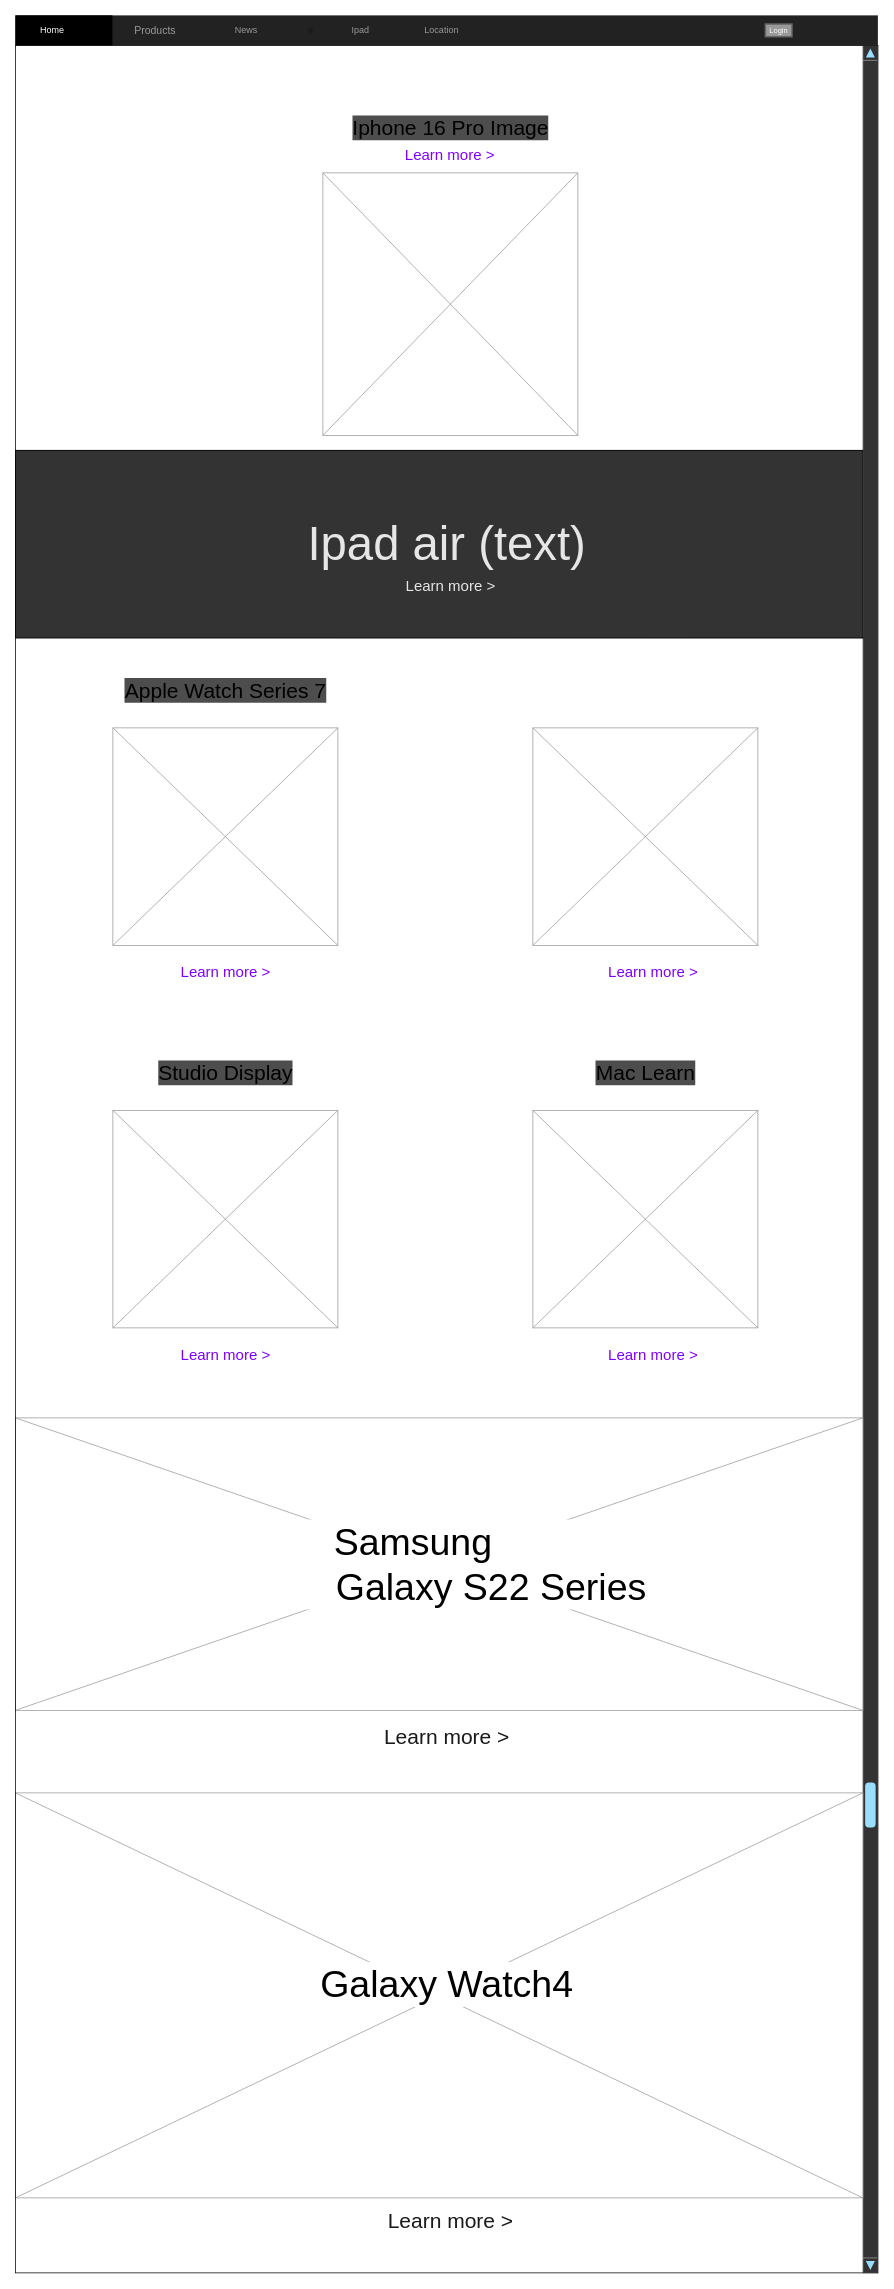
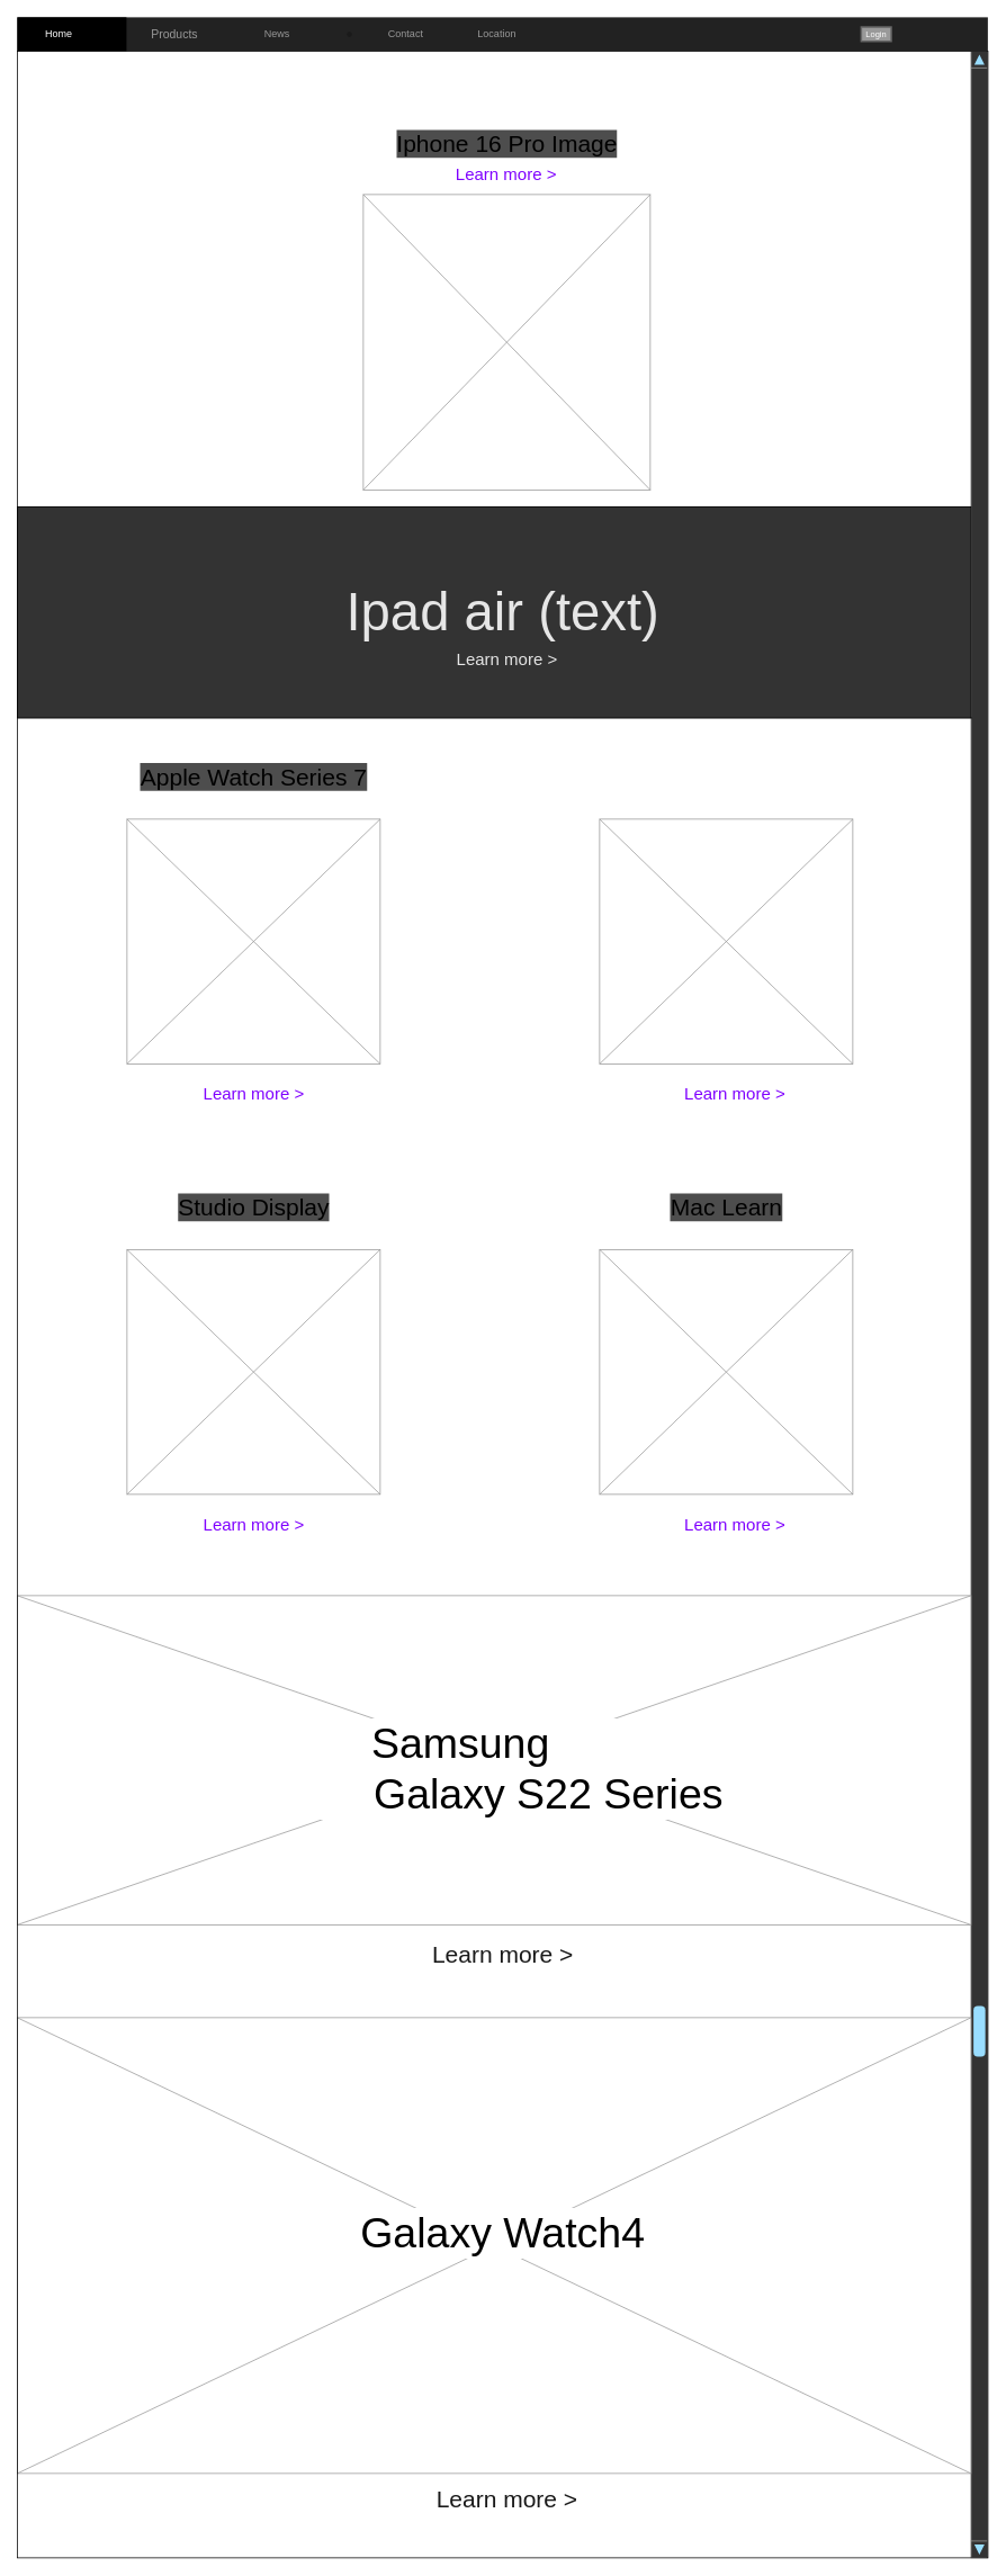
  <mxCell id="0" style=";html=1;" />
  <mxCell id="1" style=";html=1;" parent="0" />
  <mxCell id="2" value="" style="html=1;shadow=0;dashed=0;shape=mxgraph.bootstrap.rect;fillColor=#222222;strokeColor=none;whiteSpace=wrap;rounded=0;fontSize=12;fontColor=#000000;align=center;" parent="1" vertex="1"><mxGeometry x="20" y="20" width="1150" height="40" as="geometry" /></mxCell>
  <mxCell id="3" value="Products" style="html=1;shadow=0;dashed=0;fillColor=none;strokeColor=none;shape=mxgraph.bootstrap.rect;fontColor=#999999;fontSize=14;whiteSpace=wrap;" parent="2" vertex="1"><mxGeometry x="129.38" width="115" height="40" as="geometry" /></mxCell>
  <mxCell id="4" value="News" style="html=1;shadow=0;dashed=0;fillColor=none;strokeColor=none;shape=mxgraph.bootstrap.rect;fontColor=#999999;spacingRight=30;whiteSpace=wrap;" parent="2" vertex="1"><mxGeometry x="244.375" width="158.125" height="40" as="geometry" /></mxCell>
  <mxCell id="5" value="" style="html=1;shadow=0;dashed=0;shape=mxgraph.bootstrap.rrect;rSize=8;fillColor=#1A1A1A;strokeColor=none;fontColor=#ffffff;whiteSpace=wrap;" parent="4" vertex="1"><mxGeometry x="1" y="0.5" width="6" height="6.5" relative="1" as="geometry"><mxPoint x="-12" y="-3" as="offset" /></mxGeometry></mxCell>
- <mxCell id="6" value="Ipad" style="html=1;shadow=0;dashed=0;fillColor=none;strokeColor=none;shape=mxgraph.bootstrap.rect;fontColor=#999999;whiteSpace=wrap;" parent="2" vertex="1"><mxGeometry x="402.5" width="115" height="40" as="geometry" /></mxCell>
+ <mxCell id="6" value="Contact" style="html=1;shadow=0;dashed=0;fillColor=none;strokeColor=none;shape=mxgraph.bootstrap.rect;fontColor=#999999;whiteSpace=wrap;" parent="2" vertex="1"><mxGeometry x="402.5" width="115" height="40" as="geometry" /></mxCell>
  <mxCell id="7" value="Location" style="html=1;shadow=0;dashed=0;fillColor=none;strokeColor=none;shape=mxgraph.bootstrap.rect;fontColor=#999999;whiteSpace=wrap;" parent="2" vertex="1"><mxGeometry x="517.5" width="100.625" height="40" as="geometry" /></mxCell>
  <mxCell id="8" value="Home" style="html=1;shadow=0;dashed=0;shape=mxgraph.bootstrap.rect;fillColor=#000000;strokeColor=none;fontColor=#ffffff;spacingRight=30;whiteSpace=wrap;" parent="2" vertex="1"><mxGeometry width="129.375" height="40" as="geometry" /></mxCell>
  <mxCell id="9" value="Login" style="html=1;shadow=0;dashed=0;whiteSpace=wrap;fontSize=10;fillColor=#999999;align=center;strokeColor=#666666;fontColor=#ffffff;strokeWidth=2;rounded=0;" vertex="1" parent="2"><mxGeometry x="1000" y="11.56" width="35.5" height="16.88" as="geometry" /></mxCell>
  <mxCell id="10" value="" style="verticalLabelPosition=bottom;shadow=0;dashed=0;align=center;html=1;verticalAlign=top;strokeWidth=1;shape=mxgraph.mockup.navigation.scrollBar;strokeColor=#999999;barPos=20;fillColor2=#99ddff;strokeColor2=none;direction=north;fillColor=#333333;" vertex="1" parent="1"><mxGeometry x="1150" y="60" width="20" height="2970" as="geometry" /></mxCell>
  <mxCell id="11" value="" style="verticalLabelPosition=bottom;shadow=0;dashed=0;align=center;html=1;verticalAlign=top;strokeWidth=1;shape=mxgraph.mockup.graphics.simpleIcon;strokeColor=#999999;fillColor=#ffffff;rounded=0;labelBackgroundColor=none;fontFamily=Verdana;fontSize=12;fontColor=#000000;" vertex="1" parent="1"><mxGeometry x="430" y="230" width="340" height="350" as="geometry" /></mxCell>
  <mxCell id="12" value="&lt;font style=&quot;font-size: 28px&quot;&gt;Iphone 16 Pro Image&lt;/font&gt;" style="text;html=1;resizable=0;autosize=1;align=center;verticalAlign=middle;points=[];fillColor=none;strokeColor=none;rounded=0;fontSize=28;labelBackgroundColor=#4D4D4D;" vertex="1" parent="1"><mxGeometry x="460" y="150" width="280" height="40" as="geometry" /></mxCell>
  <mxCell id="13" value="" style="endArrow=none;html=1;rounded=0;fontSize=28;entryX=1;entryY=0;entryDx=0;entryDy=0;" edge="1" parent="1" target="15"><mxGeometry width="50" height="50" relative="1" as="geometry"><mxPoint x="20" y="600" as="sourcePoint" /><mxPoint x="640" y="600" as="targetPoint" /></mxGeometry></mxCell>
  <mxCell id="14" value="" style="endArrow=none;html=1;rounded=0;fontSize=28;entryX=0.509;entryY=0.058;entryDx=0;entryDy=0;entryPerimeter=0;" edge="1" parent="1"><mxGeometry width="50" height="50" relative="1" as="geometry"><mxPoint x="20" y="850" as="sourcePoint" /><mxPoint x="1151.16" y="850.1" as="targetPoint" /></mxGeometry></mxCell>
  <mxCell id="15" value="" style="rounded=0;whiteSpace=wrap;html=1;labelBackgroundColor=none;fontSize=28;fillColor=#333333;fontColor=#1A1A1A;" vertex="1" parent="1"><mxGeometry x="20" y="600" width="1130" height="250" as="geometry" /></mxCell>
  <mxCell id="16" value="Ipad air (text)" style="text;html=1;resizable=0;autosize=1;align=center;verticalAlign=middle;points=[];fillColor=none;strokeColor=none;rounded=0;labelBackgroundColor=none;fontSize=63;fontColor=#E6E6E6;" vertex="1" parent="1"><mxGeometry x="400" y="685" width="390" height="80" as="geometry" /></mxCell>
  <mxCell id="17" value="Learn more &amp;gt;" style="text;html=1;resizable=0;autosize=1;align=center;verticalAlign=middle;points=[];fillColor=none;strokeColor=none;rounded=0;labelBackgroundColor=none;fontSize=20;fontColor=#E6E6E6;" vertex="1" parent="1"><mxGeometry x="530" y="765" width="140" height="30" as="geometry" /></mxCell>
  <mxCell id="18" value="Learn more &amp;gt;" style="text;html=1;resizable=0;autosize=1;align=center;verticalAlign=middle;points=[];fillColor=none;strokeColor=none;rounded=0;labelBackgroundColor=none;fontSize=20;fontColor=#7F00FF;" vertex="1" parent="1"><mxGeometry x="529" y="190" width="140" height="30" as="geometry" /></mxCell>
  <mxCell id="19" value="" style="verticalLabelPosition=bottom;shadow=0;dashed=0;align=center;html=1;verticalAlign=top;strokeWidth=1;shape=mxgraph.mockup.graphics.simpleIcon;strokeColor=#999999;fillColor=#ffffff;rounded=0;labelBackgroundColor=none;fontFamily=Verdana;fontSize=12;fontColor=#000000;" vertex="1" parent="1"><mxGeometry x="150" y="970" width="300" height="290" as="geometry" /></mxCell>
  <mxCell id="20" value="" style="verticalLabelPosition=bottom;shadow=0;dashed=0;align=center;html=1;verticalAlign=top;strokeWidth=1;shape=mxgraph.mockup.graphics.simpleIcon;strokeColor=#999999;fillColor=#ffffff;rounded=0;labelBackgroundColor=none;fontFamily=Verdana;fontSize=12;fontColor=#000000;" vertex="1" parent="1"><mxGeometry x="710" y="970" width="300" height="290" as="geometry" /></mxCell>
  <mxCell id="21" value="Apple Watch Series 7" style="text;html=1;resizable=0;autosize=1;align=center;verticalAlign=middle;points=[];fillColor=none;strokeColor=none;rounded=0;fontSize=28;labelBackgroundColor=#4D4D4D;" vertex="1" parent="1"><mxGeometry x="160" y="900" width="280" height="40" as="geometry" /></mxCell>
  <mxCell id="22" value="Learn more &amp;gt;" style="text;html=1;resizable=0;autosize=1;align=center;verticalAlign=middle;points=[];fillColor=none;strokeColor=none;rounded=0;labelBackgroundColor=none;fontSize=20;fontColor=#7F00FF;" vertex="1" parent="1"><mxGeometry x="230" y="1280" width="140" height="30" as="geometry" /></mxCell>
  <mxCell id="23" value="Learn more &amp;gt;" style="text;html=1;resizable=0;autosize=1;align=center;verticalAlign=middle;points=[];fillColor=none;strokeColor=none;rounded=0;labelBackgroundColor=none;fontSize=20;fontColor=#7F00FF;" vertex="1" parent="1"><mxGeometry x="800" y="1280" width="140" height="30" as="geometry" /></mxCell>
  <mxCell id="24" value="" style="verticalLabelPosition=bottom;shadow=0;dashed=0;align=center;html=1;verticalAlign=top;strokeWidth=1;shape=mxgraph.mockup.graphics.simpleIcon;strokeColor=#999999;fillColor=#ffffff;rounded=0;labelBackgroundColor=none;fontFamily=Verdana;fontSize=12;fontColor=#000000;" vertex="1" parent="1"><mxGeometry x="150" y="1480" width="300" height="290" as="geometry" /></mxCell>
  <mxCell id="25" value="" style="verticalLabelPosition=bottom;shadow=0;dashed=0;align=center;html=1;verticalAlign=top;strokeWidth=1;shape=mxgraph.mockup.graphics.simpleIcon;strokeColor=#999999;fillColor=#ffffff;rounded=0;labelBackgroundColor=none;fontFamily=Verdana;fontSize=12;fontColor=#000000;" vertex="1" parent="1"><mxGeometry x="710" y="1480" width="300" height="290" as="geometry" /></mxCell>
  <mxCell id="26" value="Studio Display" style="text;html=1;resizable=0;autosize=1;align=center;verticalAlign=middle;points=[];fillColor=none;strokeColor=none;rounded=0;fontSize=28;labelBackgroundColor=#4D4D4D;" vertex="1" parent="1"><mxGeometry x="205" y="1410" width="190" height="40" as="geometry" /></mxCell>
  <mxCell id="27" value="Mac Learn" style="text;html=1;resizable=0;autosize=1;align=center;verticalAlign=middle;points=[];fillColor=none;strokeColor=none;rounded=0;fontSize=28;labelBackgroundColor=#4D4D4D;" vertex="1" parent="1"><mxGeometry x="780" y="1410" width="160" height="40" as="geometry" /></mxCell>
  <mxCell id="28" value="Learn more &amp;gt;" style="text;html=1;resizable=0;autosize=1;align=center;verticalAlign=middle;points=[];fillColor=none;strokeColor=none;rounded=0;labelBackgroundColor=none;fontSize=20;fontColor=#7F00FF;" vertex="1" parent="1"><mxGeometry x="230" y="1790" width="140" height="30" as="geometry" /></mxCell>
  <mxCell id="29" value="Learn more &amp;gt;" style="text;html=1;resizable=0;autosize=1;align=center;verticalAlign=middle;points=[];fillColor=none;strokeColor=none;rounded=0;labelBackgroundColor=none;fontSize=20;fontColor=#7F00FF;" vertex="1" parent="1"><mxGeometry x="800" y="1790" width="140" height="30" as="geometry" /></mxCell>
  <mxCell id="30" value="" style="verticalLabelPosition=bottom;shadow=0;dashed=0;align=center;html=1;verticalAlign=top;strokeWidth=1;shape=mxgraph.mockup.graphics.simpleIcon;strokeColor=#999999;fillColor=#ffffff;rounded=0;labelBackgroundColor=none;fontFamily=Verdana;fontSize=12;fontColor=#000000;" vertex="1" parent="1"><mxGeometry x="20" y="1890" width="1130" height="390" as="geometry" /></mxCell>
- <mxCell id="31" value="&lt;font style=&quot;font-size: 50px&quot;&gt;Samsung &lt;br style=&quot;font-size: 50px&quot;&gt;&amp;nbsp; &amp;nbsp; &amp;nbsp; &amp;nbsp; &amp;nbsp; &amp;nbsp; &amp;nbsp; &amp;nbsp;Galaxy S22 Series&lt;/font&gt;" style="text;html=1;resizable=0;autosize=1;align=center;verticalAlign=middle;points=[];fillColor=none;strokeColor=none;rounded=0;fontSize=50;labelBackgroundColor=#FFFFFF;" vertex="1" parent="1"><mxGeometry x="230" y="2020" width="640" height="130" as="geometry" /></mxCell>
+ <mxCell id="31" value="&lt;font style=&quot;font-size: 50px&quot;&gt;Samsung &lt;br style=&quot;font-size: 50px&quot;&gt;&amp;nbsp; &amp;nbsp; &amp;nbsp; &amp;nbsp; &amp;nbsp; &amp;nbsp; &amp;nbsp; &amp;nbsp;Galaxy S22 Series&lt;/font&gt;" style="text;html=1;resizable=0;autosize=1;align=center;verticalAlign=middle;points=[];fillColor=none;strokeColor=none;rounded=0;fontSize=50;labelBackgroundColor=#FFFFFF;" vertex="1" parent="1"><mxGeometry x="225" y="2030" width="640" height="130" as="geometry" /></mxCell>
  <mxCell id="32" value="Learn more &amp;gt;" style="text;html=1;resizable=0;autosize=1;align=center;verticalAlign=middle;points=[];fillColor=none;strokeColor=none;rounded=0;labelBackgroundColor=none;fontSize=28;fontColor=#1A1A1A;" vertex="1" parent="1"><mxGeometry x="505" y="2295" width="180" height="40" as="geometry" /></mxCell>
  <mxCell id="33" value="" style="verticalLabelPosition=bottom;shadow=0;dashed=0;align=center;html=1;verticalAlign=top;strokeWidth=1;shape=mxgraph.mockup.graphics.simpleIcon;strokeColor=#999999;fillColor=#ffffff;rounded=0;labelBackgroundColor=none;fontFamily=Verdana;fontSize=12;fontColor=#000000;" vertex="1" parent="1"><mxGeometry x="20" y="2390" width="1130" height="540" as="geometry" /></mxCell>
  <mxCell id="34" value="Galaxy Watch4" style="text;html=1;resizable=0;autosize=1;align=center;verticalAlign=middle;points=[];fillColor=none;strokeColor=none;rounded=0;fontSize=50;labelBackgroundColor=#FFFFFF;" vertex="1" parent="1"><mxGeometry x="420" y="2610" width="350" height="70" as="geometry" /></mxCell>
  <mxCell id="35" value="Learn more &amp;gt;" style="text;html=1;resizable=0;autosize=1;align=center;verticalAlign=middle;points=[];fillColor=none;strokeColor=none;rounded=0;labelBackgroundColor=none;fontSize=28;fontColor=#1A1A1A;" vertex="1" parent="1"><mxGeometry x="510" y="2940" width="180" height="40" as="geometry" /></mxCell>
  <mxCell id="36" value="" style="rounded=0;whiteSpace=wrap;html=1;shadow=0;labelBackgroundColor=none;fontSize=28;fontColor=none;fillColor=none;noLabel=1;strokeColor=#000000;" vertex="1" parent="1"><mxGeometry x="20" y="60" width="1150" height="2970" as="geometry" /></mxCell>
